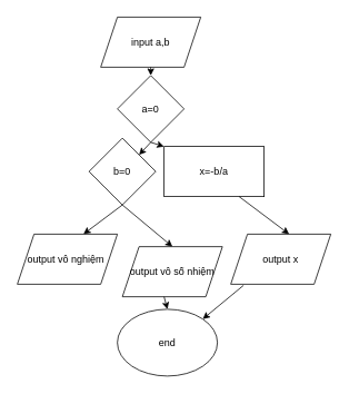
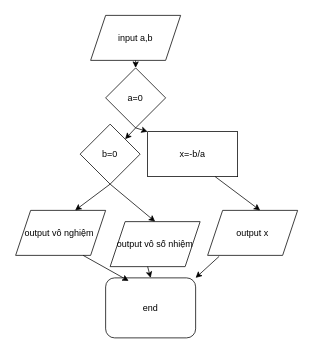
  <mxCell id="0" />
  <mxCell id="1" parent="0" />
  <mxCell id="2" value="output x" style="shape=parallelogram;perimeter=parallelogramPerimeter;whiteSpace=wrap;html=1;fixedSize=1;" parent="1" vertex="1"><mxGeometry x="276" y="280" width="120" height="60" as="geometry" /></mxCell>
  <mxCell id="3" value="input a,b" style="shape=parallelogram;perimeter=parallelogramPerimeter;whiteSpace=wrap;html=1;fixedSize=1;" parent="1" vertex="1"><mxGeometry x="120" y="20" width="120" height="60" as="geometry" /></mxCell>
  <mxCell id="4" value="b=0" style="rhombus;whiteSpace=wrap;html=1;" vertex="1" parent="1"><mxGeometry x="106" y="165" width="80" height="80" as="geometry" /></mxCell>
  <mxCell id="5" value="a=0" style="rhombus;whiteSpace=wrap;html=1;" vertex="1" parent="1"><mxGeometry x="140" y="90" width="80" height="80" as="geometry" /></mxCell>
  <mxCell id="6" value="output vô nghiệm&amp;nbsp;" style="shape=parallelogram;perimeter=parallelogramPerimeter;whiteSpace=wrap;html=1;fixedSize=1;" vertex="1" parent="1"><mxGeometry x="20" y="280" width="120" height="60" as="geometry" /></mxCell>
  <mxCell id="7" value="output vô số nhiệm" style="shape=parallelogram;perimeter=parallelogramPerimeter;whiteSpace=wrap;html=1;fixedSize=1;" vertex="1" parent="1"><mxGeometry x="146" y="295" width="120" height="60" as="geometry" /></mxCell>
  <mxCell id="8" value="x=-b/a" style="rounded=0;whiteSpace=wrap;html=1;" vertex="1" parent="1"><mxGeometry x="196" y="175" width="120" height="60" as="geometry" /></mxCell>
  <mxCell id="9" value="" style="endArrow=classic;html=1;rounded=0;exitX=0.5;exitY=1;exitDx=0;exitDy=0;entryX=0.5;entryY=0;entryDx=0;entryDy=0;" edge="1" parent="1" source="3" target="5"><mxGeometry width="50" height="50" relative="1" as="geometry"><mxPoint x="266" y="190" as="sourcePoint" /><mxPoint x="266" y="260" as="targetPoint" /></mxGeometry></mxCell>
  <mxCell id="10" value="" style="endArrow=classic;html=1;rounded=0;entryX=1;entryY=0;entryDx=0;entryDy=0;exitX=0.5;exitY=1;exitDx=0;exitDy=0;" edge="1" parent="1" source="5" target="4"><mxGeometry width="50" height="50" relative="1" as="geometry"><mxPoint x="266" y="190" as="sourcePoint" /><mxPoint x="316" y="140" as="targetPoint" /></mxGeometry></mxCell>
  <mxCell id="11" value="" style="endArrow=classic;html=1;rounded=0;exitX=0.5;exitY=1;exitDx=0;exitDy=0;entryX=0;entryY=0;entryDx=0;entryDy=0;" edge="1" parent="1" source="5" target="8"><mxGeometry width="50" height="50" relative="1" as="geometry"><mxPoint x="266" y="190" as="sourcePoint" /><mxPoint x="346" y="230" as="targetPoint" /></mxGeometry></mxCell>
  <mxCell id="12" value="" style="endArrow=classic;html=1;rounded=0;exitX=0.75;exitY=1;exitDx=0;exitDy=0;" edge="1" parent="1" source="8"><mxGeometry width="50" height="50" relative="1" as="geometry"><mxPoint x="266" y="190" as="sourcePoint" /><mxPoint x="346" y="280" as="targetPoint" /></mxGeometry></mxCell>
  <mxCell id="13" value="" style="endArrow=classic;html=1;rounded=0;entryX=0.661;entryY=0;entryDx=0;entryDy=0;entryPerimeter=0;exitX=0.5;exitY=1;exitDx=0;exitDy=0;" edge="1" parent="1" source="4" target="6"><mxGeometry width="50" height="50" relative="1" as="geometry"><mxPoint x="266" y="190" as="sourcePoint" /><mxPoint x="316" y="140" as="targetPoint" /></mxGeometry></mxCell>
  <mxCell id="14" value="" style="endArrow=classic;html=1;rounded=0;entryX=0.5;entryY=0;entryDx=0;entryDy=0;exitX=0.5;exitY=1;exitDx=0;exitDy=0;" edge="1" parent="1" source="4" target="7"><mxGeometry width="50" height="50" relative="1" as="geometry"><mxPoint x="266" y="190" as="sourcePoint" /><mxPoint x="316" y="140" as="targetPoint" /></mxGeometry></mxCell>
- <mxCell id="15" value="end" style="ellipse;whiteSpace=wrap;html=1;" vertex="1" parent="1"><mxGeometry x="140" y="370" width="120" height="80" as="geometry" /></mxCell>
+ <mxCell id="15" value="end" style="whiteSpace=wrap;html=1;rounded=1;" vertex="1" parent="1"><mxGeometry x="140" y="370" width="120" height="80" as="geometry" /></mxCell>
  <mxCell id="16" value="" style="endArrow=classic;html=1;rounded=0;entryX=1;entryY=0;entryDx=0;entryDy=0;exitX=0.128;exitY=1.022;exitDx=0;exitDy=0;exitPerimeter=0;" edge="1" parent="1" source="2" target="15"><mxGeometry width="50" height="50" relative="1" as="geometry"><mxPoint x="266" y="390" as="sourcePoint" /><mxPoint x="316" y="340" as="targetPoint" /></mxGeometry></mxCell>
  <mxCell id="17" value="" style="endArrow=classic;html=1;rounded=0;entryX=0.5;entryY=0;entryDx=0;entryDy=0;exitX=0.417;exitY=1;exitDx=0;exitDy=0;exitPerimeter=0;" edge="1" parent="1" source="7" target="15"><mxGeometry width="50" height="50" relative="1" as="geometry"><mxPoint x="266" y="390" as="sourcePoint" /><mxPoint x="316" y="340" as="targetPoint" /></mxGeometry></mxCell>
+ <mxCell id="18" value="" style="endArrow=classic;html=1;rounded=0;entryX=0.256;entryY=0.05;entryDx=0;entryDy=0;entryPerimeter=0;exitX=0.75;exitY=1;exitDx=0;exitDy=0;" edge="1" parent="1" source="6" target="15"><mxGeometry width="50" height="50" relative="1" as="geometry"><mxPoint x="266" y="390" as="sourcePoint" /><mxPoint x="316" y="340" as="targetPoint" /></mxGeometry></mxCell>
